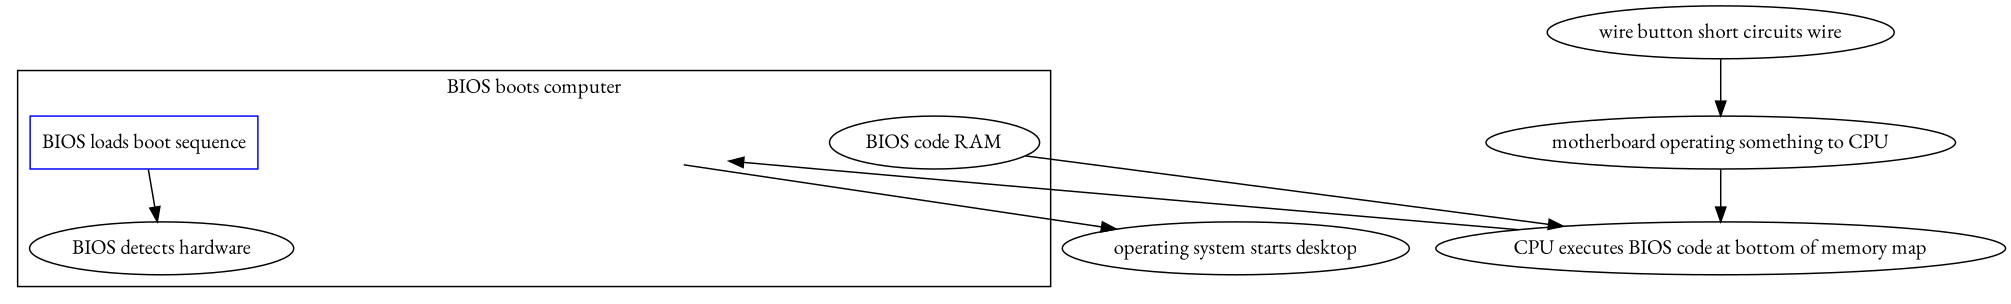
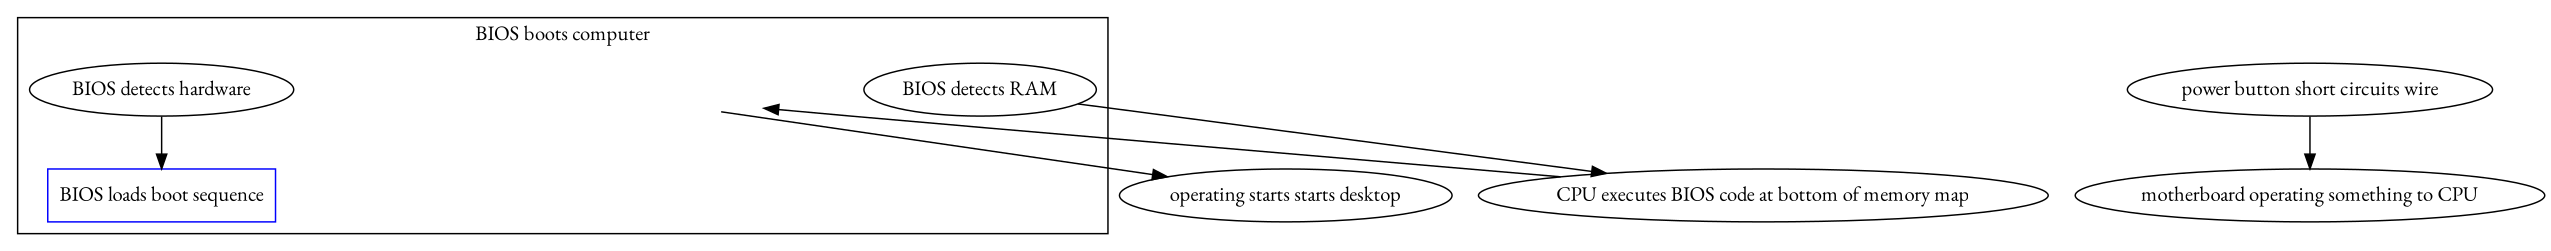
  strict digraph {
    compound=true
    fontname="EB Garamond"
    node [fontname="EB Garamond"]
    edge [fontname="EB Garamond"]
    user_story_computer_hBIOS_boots_computer [style=invis]
-   n2 [label="BIOS code RAM"]
+   n2 [label="BIOS detects RAM"]
    n3 [label="BIOS detects hardware"]
    n4 [color=blue label="BIOS loads boot sequence" shape=rectangle]
-   n5 [label="operating system starts desktop"]
+   n5 [label="operating starts starts desktop"]
    n6 [label="CPU executes BIOS code at bottom of memory map"]
-   n7 [label="wire button short circuits wire"]
+   n7 [label="power button short circuits wire"]
    n8 [label="motherboard operating something to CPU"]
    subgraph cluster_1 {
      label="BIOS boots computer"
      user_story_computer_hBIOS_boots_computer
      n2
      n3
      n4
    }
    user_story_computer_hBIOS_boots_computer -> n5
    n2 -> n6
-   n4 -> n3
+   n3 -> n4
    n6 -> user_story_computer_hBIOS_boots_computer
    n7 -> n8
-   n8 -> n6
  }
